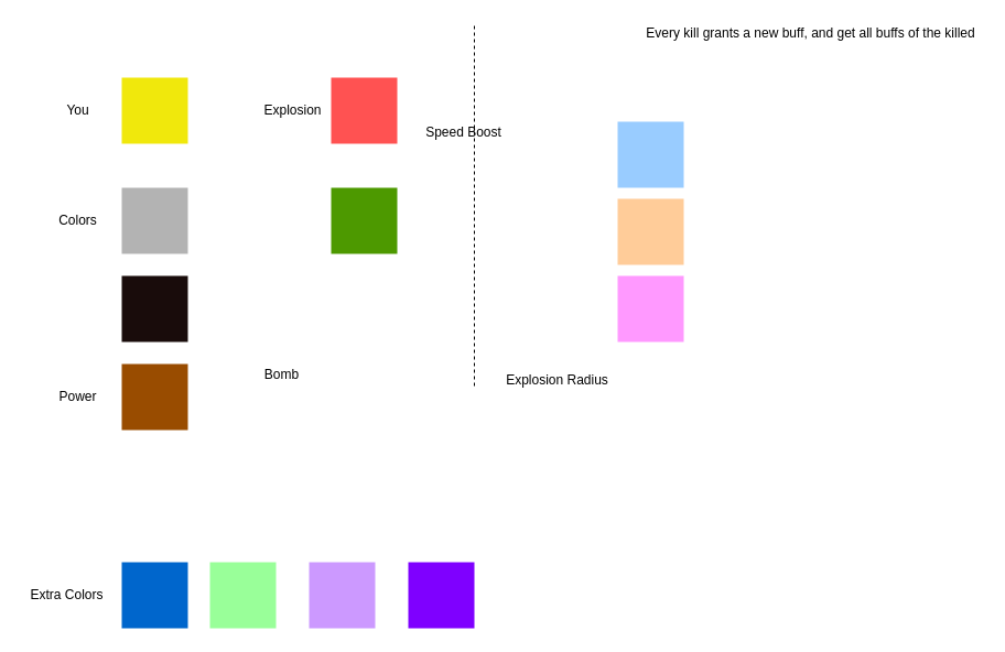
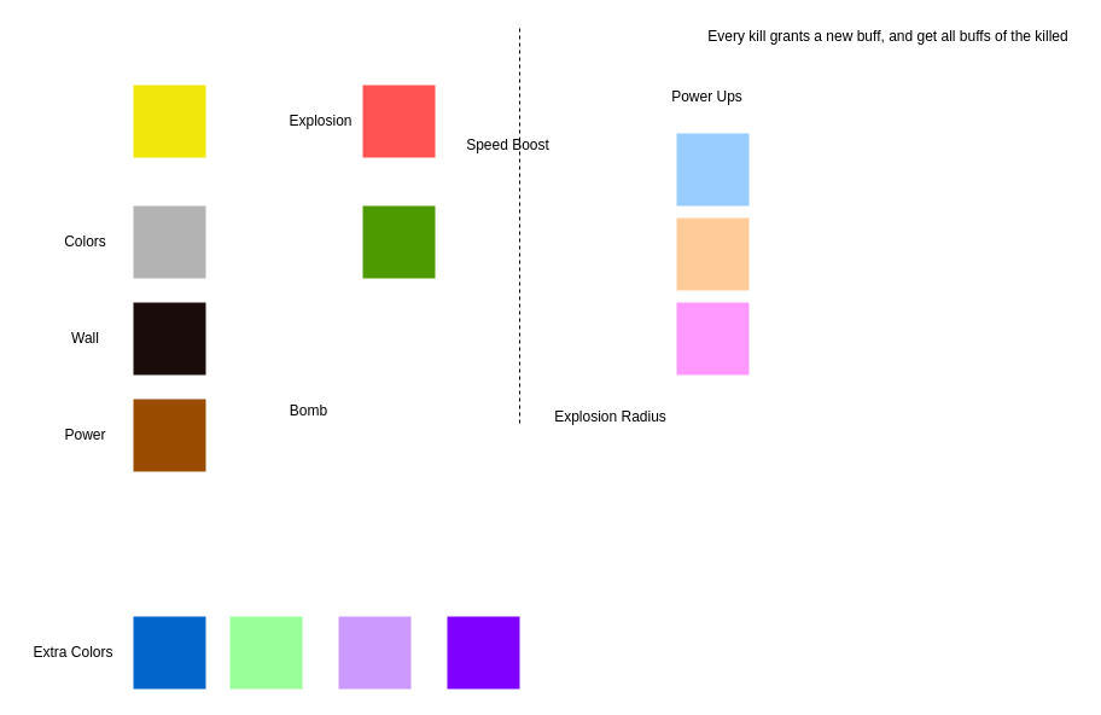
  <mxCell id="0" />
  <mxCell id="1" parent="0" />
  <mxCell id="2" value="" style="rounded=0;whiteSpace=wrap;html=1;aspect=fixed;strokeColor=none;fillColor=#F0E80C;" parent="1" vertex="1"><mxGeometry x="110" y="70" width="60" height="60" as="geometry" /></mxCell>
  <mxCell id="3" value="" style="rounded=0;whiteSpace=wrap;html=1;aspect=fixed;fontColor=#333333;strokeColor=none;fillColor=#B3B3B3;" parent="1" vertex="1"><mxGeometry x="110" y="170" width="60" height="60" as="geometry" /></mxCell>
  <mxCell id="4" value="Colors" style="text;html=1;align=center;verticalAlign=middle;resizable=0;points=[];autosize=1;" parent="1" vertex="1"><mxGeometry x="40" y="190" width="60" height="20" as="geometry" /></mxCell>
- <mxCell id="5" value="You" style="text;html=1;align=center;verticalAlign=middle;resizable=0;points=[];autosize=1;" parent="1" vertex="1"><mxGeometry x="50" y="90" width="40" height="20" as="geometry" /></mxCell>
  <mxCell id="6" value="" style="rounded=0;whiteSpace=wrap;html=1;aspect=fixed;strokeColor=none;fillColor=#FF5252;" parent="1" vertex="1"><mxGeometry x="300" y="70" width="60" height="60" as="geometry" /></mxCell>
  <mxCell id="7" value="Explosion" style="text;html=1;align=center;verticalAlign=middle;resizable=0;points=[];autosize=1;" parent="1" vertex="1"><mxGeometry x="230" y="90" width="70" height="20" as="geometry" /></mxCell>
  <mxCell id="8" value="" style="rounded=0;whiteSpace=wrap;html=1;aspect=fixed;strokeColor=none;fillColor=#CC99FF;" parent="1" vertex="1"><mxGeometry x="280" y="510" width="60" height="60" as="geometry" /></mxCell>
  <mxCell id="9" value="Bomb" style="text;html=1;align=center;verticalAlign=middle;resizable=0;points=[];autosize=1;" parent="1" vertex="1"><mxGeometry x="230" y="330" width="50" height="20" as="geometry" /></mxCell>
  <mxCell id="10" value="" style="rounded=0;whiteSpace=wrap;html=1;aspect=fixed;fontColor=#ffffff;fillColor=#190C0B;strokeColor=none;" parent="1" vertex="1"><mxGeometry x="110" y="250" width="60" height="60" as="geometry" /></mxCell>
+ <mxCell id="11" value="Wall" style="text;html=1;align=center;verticalAlign=middle;resizable=0;points=[];autosize=1;" parent="1" vertex="1"><mxGeometry x="50" y="270" width="40" height="20" as="geometry" /></mxCell>
  <mxCell id="12" value="" style="endArrow=none;dashed=1;html=1;" parent="1" edge="1"><mxGeometry width="50" height="50" relative="1" as="geometry"><mxPoint x="430" y="350" as="sourcePoint" /><mxPoint x="430" y="20" as="targetPoint" /></mxGeometry></mxCell>
  <mxCell id="13" value="" style="rounded=0;whiteSpace=wrap;html=1;aspect=fixed;strokeColor=none;fillColor=#99CCFF;" parent="1" vertex="1"><mxGeometry x="560" y="110" width="60" height="60" as="geometry" /></mxCell>
  <mxCell id="14" value="Speed Boost" style="text;html=1;align=center;verticalAlign=middle;resizable=0;points=[];autosize=1;" parent="1" vertex="1"><mxGeometry x="380" y="110" width="80" height="20" as="geometry" /></mxCell>
  <mxCell id="15" value="" style="rounded=0;whiteSpace=wrap;html=1;aspect=fixed;fillColor=#ffcc99;strokeColor=none;" parent="1" vertex="1"><mxGeometry x="560" y="180" width="60" height="60" as="geometry" /></mxCell>
  <mxCell id="16" value="Explosion Radius" style="text;html=1;align=center;verticalAlign=middle;resizable=0;points=[];autosize=1;" parent="1" vertex="1"><mxGeometry x="450" y="335" width="110" height="20" as="geometry" /></mxCell>
  <mxCell id="17" value="" style="rounded=0;whiteSpace=wrap;html=1;aspect=fixed;fillColor=#FF99FF;strokeColor=none;" parent="1" vertex="1"><mxGeometry x="560" y="250" width="60" height="60" as="geometry" /></mxCell>
+ <mxCell id="18" value="Power Ups" style="text;html=1;align=center;verticalAlign=middle;resizable=0;points=[];autosize=1;" parent="1" vertex="1"><mxGeometry x="550" y="70" width="70" height="20" as="geometry" /></mxCell>
  <mxCell id="19" value="" style="rounded=0;whiteSpace=wrap;html=1;aspect=fixed;strokeColor=none;fillColor=#0066CC;" parent="1" vertex="1"><mxGeometry x="110" y="510" width="60" height="60" as="geometry" /></mxCell>
  <mxCell id="20" value="" style="rounded=0;whiteSpace=wrap;html=1;aspect=fixed;strokeColor=none;fillColor=#99FF99;" parent="1" vertex="1"><mxGeometry x="190" y="510" width="60" height="60" as="geometry" /></mxCell>
  <mxCell id="21" value="" style="rounded=0;whiteSpace=wrap;html=1;aspect=fixed;strokeColor=none;fillColor=#4D9900;" parent="1" vertex="1"><mxGeometry x="300" y="170" width="60" height="60" as="geometry" /></mxCell>
  <mxCell id="22" value="" style="rounded=0;whiteSpace=wrap;html=1;aspect=fixed;strokeColor=none;fillColor=#7F00FF;" parent="1" vertex="1"><mxGeometry x="370" y="510" width="60" height="60" as="geometry" /></mxCell>
  <mxCell id="23" value="" style="rounded=0;whiteSpace=wrap;html=1;aspect=fixed;strokeColor=none;fillColor=#994C00;" parent="1" vertex="1"><mxGeometry x="110" y="330" width="60" height="60" as="geometry" /></mxCell>
  <mxCell id="24" value="Extra Colors" style="text;html=1;align=center;verticalAlign=middle;resizable=0;points=[];autosize=1;" parent="1" vertex="1"><mxGeometry x="20" y="530" width="80" height="20" as="geometry" /></mxCell>
  <mxCell id="25" value="Every kill grants a new buff, and get all buffs of the killed" style="text;html=1;align=center;verticalAlign=middle;resizable=0;points=[];autosize=1;" parent="1" vertex="1"><mxGeometry x="580" y="20" width="310" height="20" as="geometry" /></mxCell>
  <mxCell id="26" value="Power" style="text;html=1;align=center;verticalAlign=middle;resizable=0;points=[];autosize=1;" vertex="1" parent="1"><mxGeometry x="50" y="350" width="40" height="20" as="geometry" /></mxCell>
